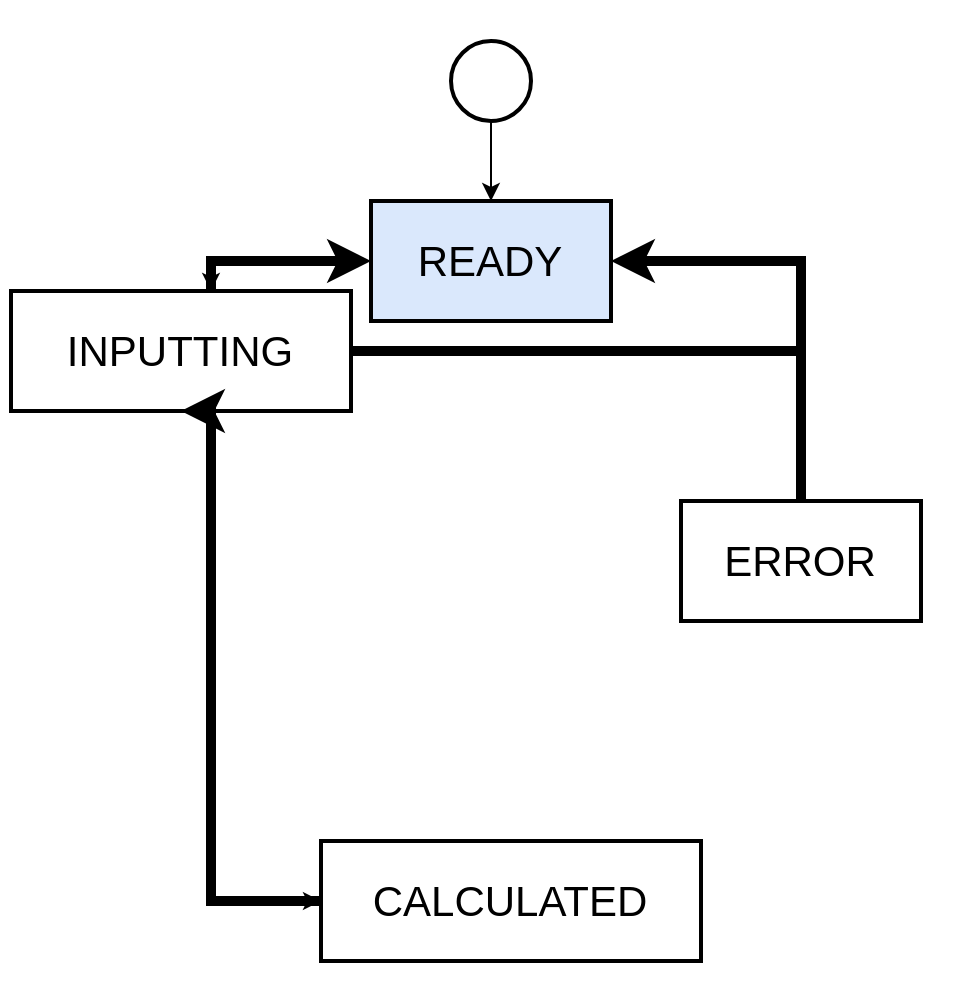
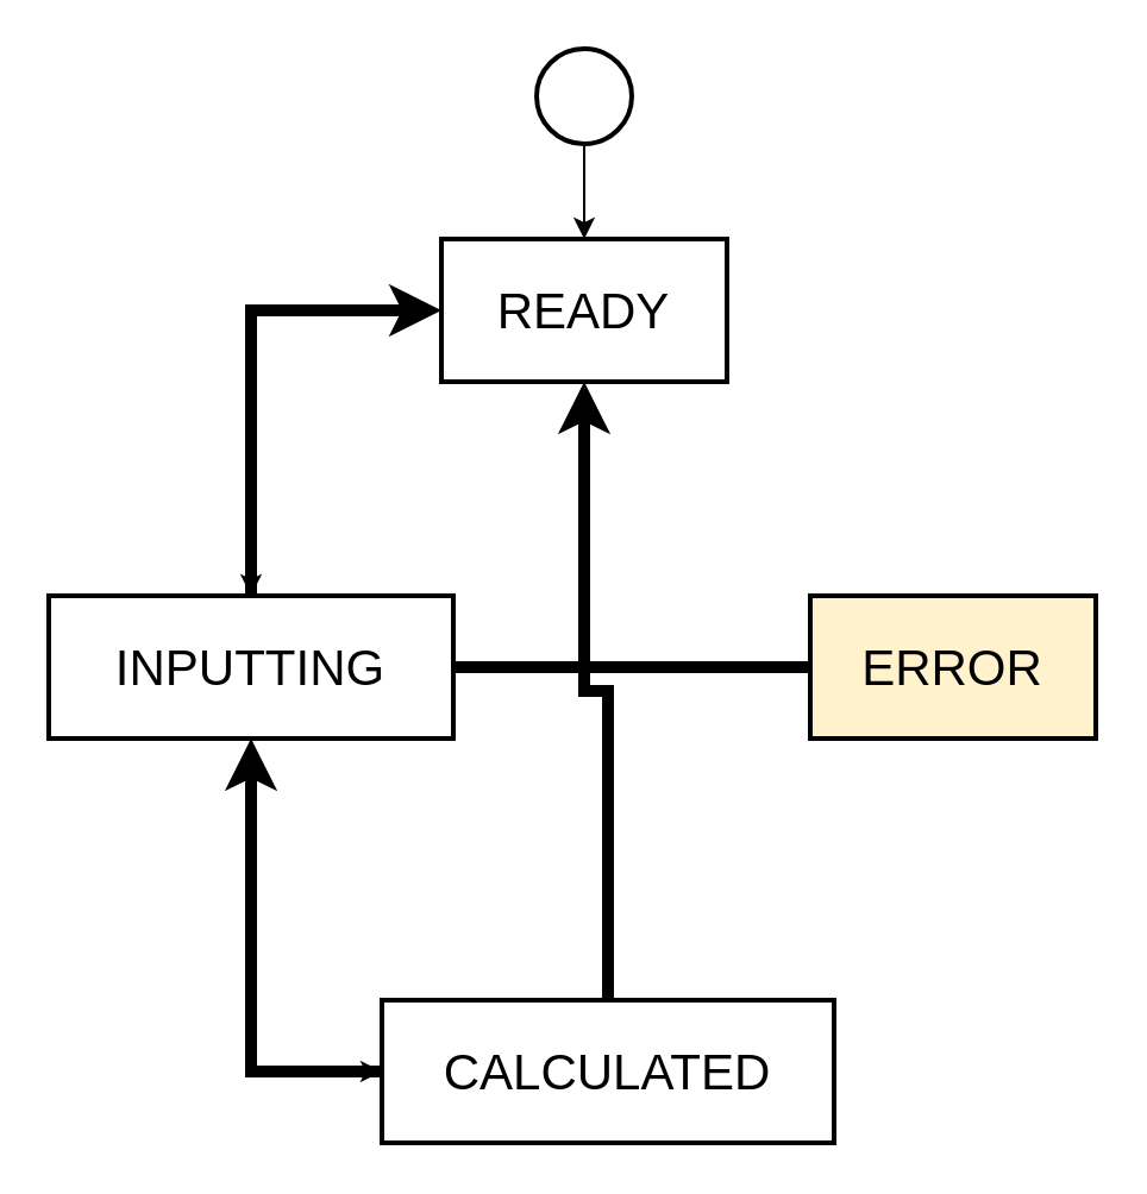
  <mxCell id="0" />
  <mxCell id="1" parent="0" />
  <mxCell id="2" value="" style="edgeStyle=orthogonalEdgeStyle;rounded=0;orthogonalLoop=1;jettySize=auto;html=1;fontSize=21;" edge="1" parent="1" source="3" target="5"><mxGeometry relative="1" as="geometry" /></mxCell>
  <mxCell id="3" value="" style="strokeWidth=2;html=1;shape=mxgraph.flowchart.start_2;whiteSpace=wrap;fontSize=21;" vertex="1" parent="1"><mxGeometry x="225" y="20" width="40" height="40" as="geometry" /></mxCell>
  <mxCell id="4" value="" style="edgeStyle=orthogonalEdgeStyle;rounded=0;orthogonalLoop=1;jettySize=auto;html=1;" edge="1" parent="1" source="5" target="9"><mxGeometry relative="1" as="geometry"><Array as="points"><mxPoint x="105" y="130" /></Array></mxGeometry></mxCell>
- <mxCell id="5" value="READY" style="whiteSpace=wrap;html=1;strokeWidth=2;fontSize=21;fillColor=#dae8fc;" vertex="1" parent="1"><mxGeometry x="185" y="100" width="120" height="60" as="geometry" /></mxCell>
+ <mxCell id="5" value="READY" style="whiteSpace=wrap;html=1;strokeWidth=2;fontSize=21;" vertex="1" parent="1"><mxGeometry x="185" y="100" width="120" height="60" as="geometry" /></mxCell>
  <mxCell id="6" value="" style="edgeStyle=orthogonalEdgeStyle;rounded=0;orthogonalLoop=1;jettySize=auto;html=1;" edge="1" parent="1" source="9" target="12"><mxGeometry relative="1" as="geometry"><Array as="points"><mxPoint x="105" y="450" /></Array></mxGeometry></mxCell>
  <mxCell id="7" value="" style="edgeStyle=orthogonalEdgeStyle;rounded=0;orthogonalLoop=1;jettySize=auto;html=1;strokeWidth=5;endArrow=none;" edge="1" parent="1" source="9" target="14"><mxGeometry relative="1" as="geometry" /></mxCell>
  <mxCell id="8" style="edgeStyle=orthogonalEdgeStyle;rounded=0;orthogonalLoop=1;jettySize=auto;html=1;entryX=0;entryY=0.5;entryDx=0;entryDy=0;strokeWidth=5;" edge="1" parent="1" source="9" target="5"><mxGeometry relative="1" as="geometry"><Array as="points"><mxPoint x="105" y="130" /></Array></mxGeometry></mxCell>
- <mxCell id="9" value="INPUTTING" style="whiteSpace=wrap;html=1;fontSize=21;strokeWidth=2;" vertex="1" parent="1"><mxGeometry x="5" y="145" width="170" height="60" as="geometry" /></mxCell>
+ <mxCell id="9" value="INPUTTING" style="whiteSpace=wrap;html=1;fontSize=21;strokeWidth=2;" vertex="1" parent="1"><mxGeometry x="20" y="250" width="170" height="60" as="geometry" /></mxCell>
+ <mxCell id="10" style="edgeStyle=orthogonalEdgeStyle;rounded=0;orthogonalLoop=1;jettySize=auto;html=1;entryX=0.5;entryY=1;entryDx=0;entryDy=0;strokeWidth=5;" edge="1" parent="1" source="12" target="5"><mxGeometry relative="1" as="geometry" /></mxCell>
  <mxCell id="11" style="edgeStyle=orthogonalEdgeStyle;rounded=0;orthogonalLoop=1;jettySize=auto;html=1;entryX=0.5;entryY=1;entryDx=0;entryDy=0;strokeWidth=5;" edge="1" parent="1" source="12" target="9"><mxGeometry relative="1" as="geometry"><Array as="points"><mxPoint x="105" y="450" /></Array></mxGeometry></mxCell>
  <mxCell id="12" value="CALCULATED" style="whiteSpace=wrap;html=1;fontSize=21;strokeWidth=2;" vertex="1" parent="1"><mxGeometry x="160" y="420" width="190" height="60" as="geometry" /></mxCell>
- <mxCell id="13" style="edgeStyle=orthogonalEdgeStyle;rounded=0;orthogonalLoop=1;jettySize=auto;html=1;entryX=1;entryY=0.5;entryDx=0;entryDy=0;strokeWidth=5;" edge="1" parent="1" source="14" target="5"><mxGeometry relative="1" as="geometry"><Array as="points"><mxPoint x="400" y="130" /></Array></mxGeometry></mxCell>
- <mxCell id="14" value="ERROR" style="whiteSpace=wrap;html=1;fontSize=21;strokeWidth=2;" vertex="1" parent="1"><mxGeometry x="340" y="250" width="120" height="60" as="geometry" /></mxCell>
+ <mxCell id="14" value="ERROR" style="whiteSpace=wrap;html=1;fontSize=21;strokeWidth=2;fillColor=#fff2cc;" vertex="1" parent="1"><mxGeometry x="340" y="250" width="120" height="60" as="geometry" /></mxCell>
